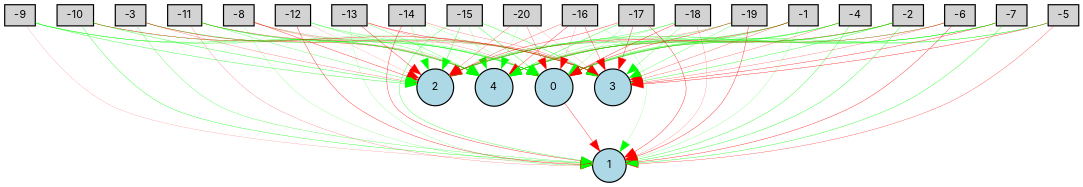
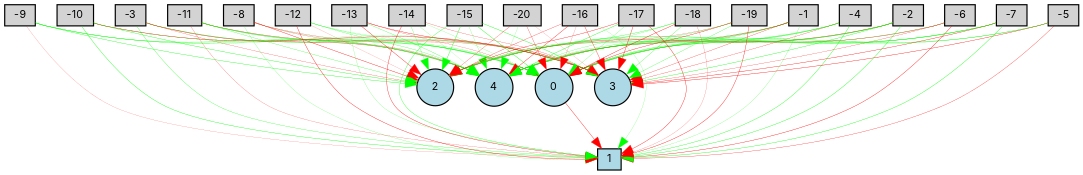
  digraph {
    fontname=Inter
    node [fillcolor=lightgray fontname=Inter fontsize=9 shape=box style=filled]
    edge [color=green fontname=Inter penwidth=0.30000000000000004 style=solid]
    -1 [height=0.2 width=0.2]
    0 [fillcolor=lightblue height=0.2 shape=circle width=0.2]
-   1 [fillcolor=lightblue height=0.2 shape=circle width=0.2]
+   1 [fillcolor=lightblue height=0.2 width=0.2]
    2 [fillcolor=lightblue height=0.2 shape=circle width=0.2]
    3 [fillcolor=lightblue height=0.2 shape=circle width=0.2]
    4 [fillcolor=lightblue height=0.2 shape=circle width=0.2]
    -2 [height=0.2 width=0.2]
    -3 [height=0.2 width=0.2]
    -4 [height=0.2 width=0.2]
    -5 [height=0.2 width=0.2]
    -6 [height=0.2 width=0.2]
    -7 [height=0.2 width=0.2]
    -8 [height=0.2 width=0.2]
    -9 [height=0.2 width=0.2]
    -10 [height=0.2 width=0.2]
    -11 [height=0.2 width=0.2]
    -12 [height=0.2 width=0.2]
    -13 [height=0.2 width=0.2]
    -14 [height=0.2 width=0.2]
    -15 [height=0.2 width=0.2]
    -16 [height=0.2 width=0.2]
    -17 [height=0.2 width=0.2]
    -18 [height=0.2 width=0.2]
    -19 [height=0.2 width=0.2]
    -20 [height=0.2 width=0.2]
    -1 -> 0 [penwidth=0.2982798917318656]
    -1 -> 1 [penwidth=0.149598657427596]
    -1 -> 2 [penwidth=0.2792203509752421]
    -1 -> 3 [color=red penwidth=0.2112226601773255]
    -1 -> 4 [color=red penwidth=0.26975143565744136]
    0 -> 1 [color=red penwidth=0.2901202439560143]
    -2 -> 0 [penwidth=0.26433371091670294]
    -2 -> 1 [penwidth=0.29602771801382155]
    -2 -> 2 [color=red penwidth=0.2981468719615862]
    -2 -> 3 [penwidth=0.2947103153230419]
    -2 -> 4
    -3 -> 0 [penwidth=0.144807695362145]
    -3 -> 1 [penwidth=0.2262057399394008]
    -3 -> 2 [color=red penwidth=0.17577510620763834]
    -3 -> 3 [penwidth=0.22444099905100562]
    -3 -> 4 [color=red penwidth=0.2942852084576121]
    -4 -> 0 [penwidth=0.28560095144229813]
    -4 -> 1 [penwidth=0.2897456126988398]
    -4 -> 2 [penwidth=0.12940635596638445]
    -4 -> 3 [color=red penwidth=0.20138262474430405]
    -4 -> 4
    -5 -> 0 [penwidth=0.29849199955231553]
    -5 -> 1 [color=red penwidth=0.22957889608799031]
    -5 -> 3 [color=red penwidth=0.29996552285647]
    -5 -> 4 [penwidth=0.16470875085540354]
    -6 -> 0 [color=red penwidth=0.11773425446476236]
    -6 -> 1 [color=red]
    -6 -> 2 [penwidth=0.20508382165387978]
    -6 -> 3 [color=red penwidth=0.1875848069550599]
    -6 -> 4 [color=red penwidth=0.16894921115514802]
    -7 -> 0 [penwidth=0.11927995671296826]
    -7 -> 1 [penwidth=0.297326035301544]
    -7 -> 2
    -7 -> 3 [color=red penwidth=0.29339376408529455]
    -7 -> 4
    -8 -> 0 [penwidth=0.1415607554871892]
    -8 -> 1 [penwidth=0.14077956016264873]
    -8 -> 2 [color=red]
    -8 -> 3 [color=red penwidth=0.15123064931203195]
    -8 -> 4 [color=red penwidth=0.1574025486768154]
    -9 -> 0 [penwidth=0.17803018524294098]
    -9 -> 1 [color=red penwidth=0.1114076422885564]
    -9 -> 2 [penwidth=0.2845593335831651]
    -9 -> 3 [penwidth=0.13289622978627907]
    -9 -> 4 [penwidth=0.29819049748707827]
    -10 -> 0 [penwidth=0.16695393387229981]
    -10 -> 1 [penwidth=0.2916382536431894]
    -10 -> 2 [penwidth=0.29224558422637076]
    -10 -> 3 [color=red penwidth=0.29978955115300043]
    -10 -> 4 [penwidth=0.2826059509369149 style=dotted]
    -11 -> 0
    -11 -> 1 [color=red penwidth=0.14941953360136911]
    -11 -> 2 [penwidth=0.20954084439242815]
    -11 -> 3 [color=red penwidth=0.22038810826819738]
    -11 -> 4 [penwidth=0.2958978255286806]
    -12 -> 0 [penwidth=0.17603044583302718]
    -12 -> 1 [color=red penwidth=0.2963267276547866]
    -12 -> 2 [color=red penwidth=0.10117210179383015]
    -12 -> 3 [penwidth=0.1254399166964978]
    -12 -> 4 [penwidth=0.20352539021961186]
    -13 -> 0 [color=red penwidth=0.14436063663391252]
    -13 -> 1 [penwidth=0.13806344765102324]
    -13 -> 2 [color=red penwidth=0.2944417503839668]
    -13 -> 3 [color=red penwidth=0.2990629613890373]
    -13 -> 4 [penwidth=0.21145771525677298]
    -14 -> 0 [penwidth=0.1255754067609377]
    -14 -> 1 [color=red penwidth=0.2951471312938242]
    -14 -> 2 [penwidth=0.17950447775898687]
    -14 -> 3 [color=red penwidth=0.1789671845677584]
    -14 -> 4 [penwidth=0.10659028508646284]
    -15 -> 0
    -15 -> 1 [penwidth=0.25746805007384455]
    -15 -> 2 [penwidth=0.2984482951314712]
    -15 -> 3 [penwidth=0.2980432631737693]
    -15 -> 4 [penwidth=0.14427157855608339]
    -16 -> 0 [color=red penwidth=0.12050009702447245]
    -16 -> 1 [penwidth=0.12927870936631322]
    -16 -> 2 [color=red penwidth=0.21615350930563637]
    -16 -> 3 [color=red penwidth=0.2579338708335135]
    -16 -> 4 [color=red penwidth=0.29093780216181697]
    -17 -> 0 [penwidth=0.15616823885721393]
    -17 -> 1 [color=red penwidth=0.2993709356241293]
    -17 -> 2 [color=red penwidth=0.28257027302948146]
    -17 -> 3 [color=red penwidth=0.297688175844932]
    -17 -> 4
    -18 -> 0 [color=red]
    -18 -> 1 [color=red penwidth=0.13271958921967764]
    -18 -> 2 [penwidth=0.25513482838419377]
    -18 -> 3 [penwidth=0.21296558172708768]
    -18 -> 4 [penwidth=0.17709332632314073]
    -19 -> 0 [color=red penwidth=0.2967647704651065]
    -19 -> 1 [color=red penwidth=0.2986628386811385]
    -19 -> 2 [color=red penwidth=0.14669156547222703]
    -19 -> 3 [penwidth=0.21681850604772623]
    -19 -> 4 [penwidth=0.2084876859621244]
    -20 -> 0 [color=red penwidth=0.20484998255232184]
    -20 -> 2 [color=red penwidth=0.18404564806054105]
    -20 -> 3 [color=red penwidth=0.10034538233989591]
    -20 -> 4 [penwidth=0.12111598048056221]
  }
